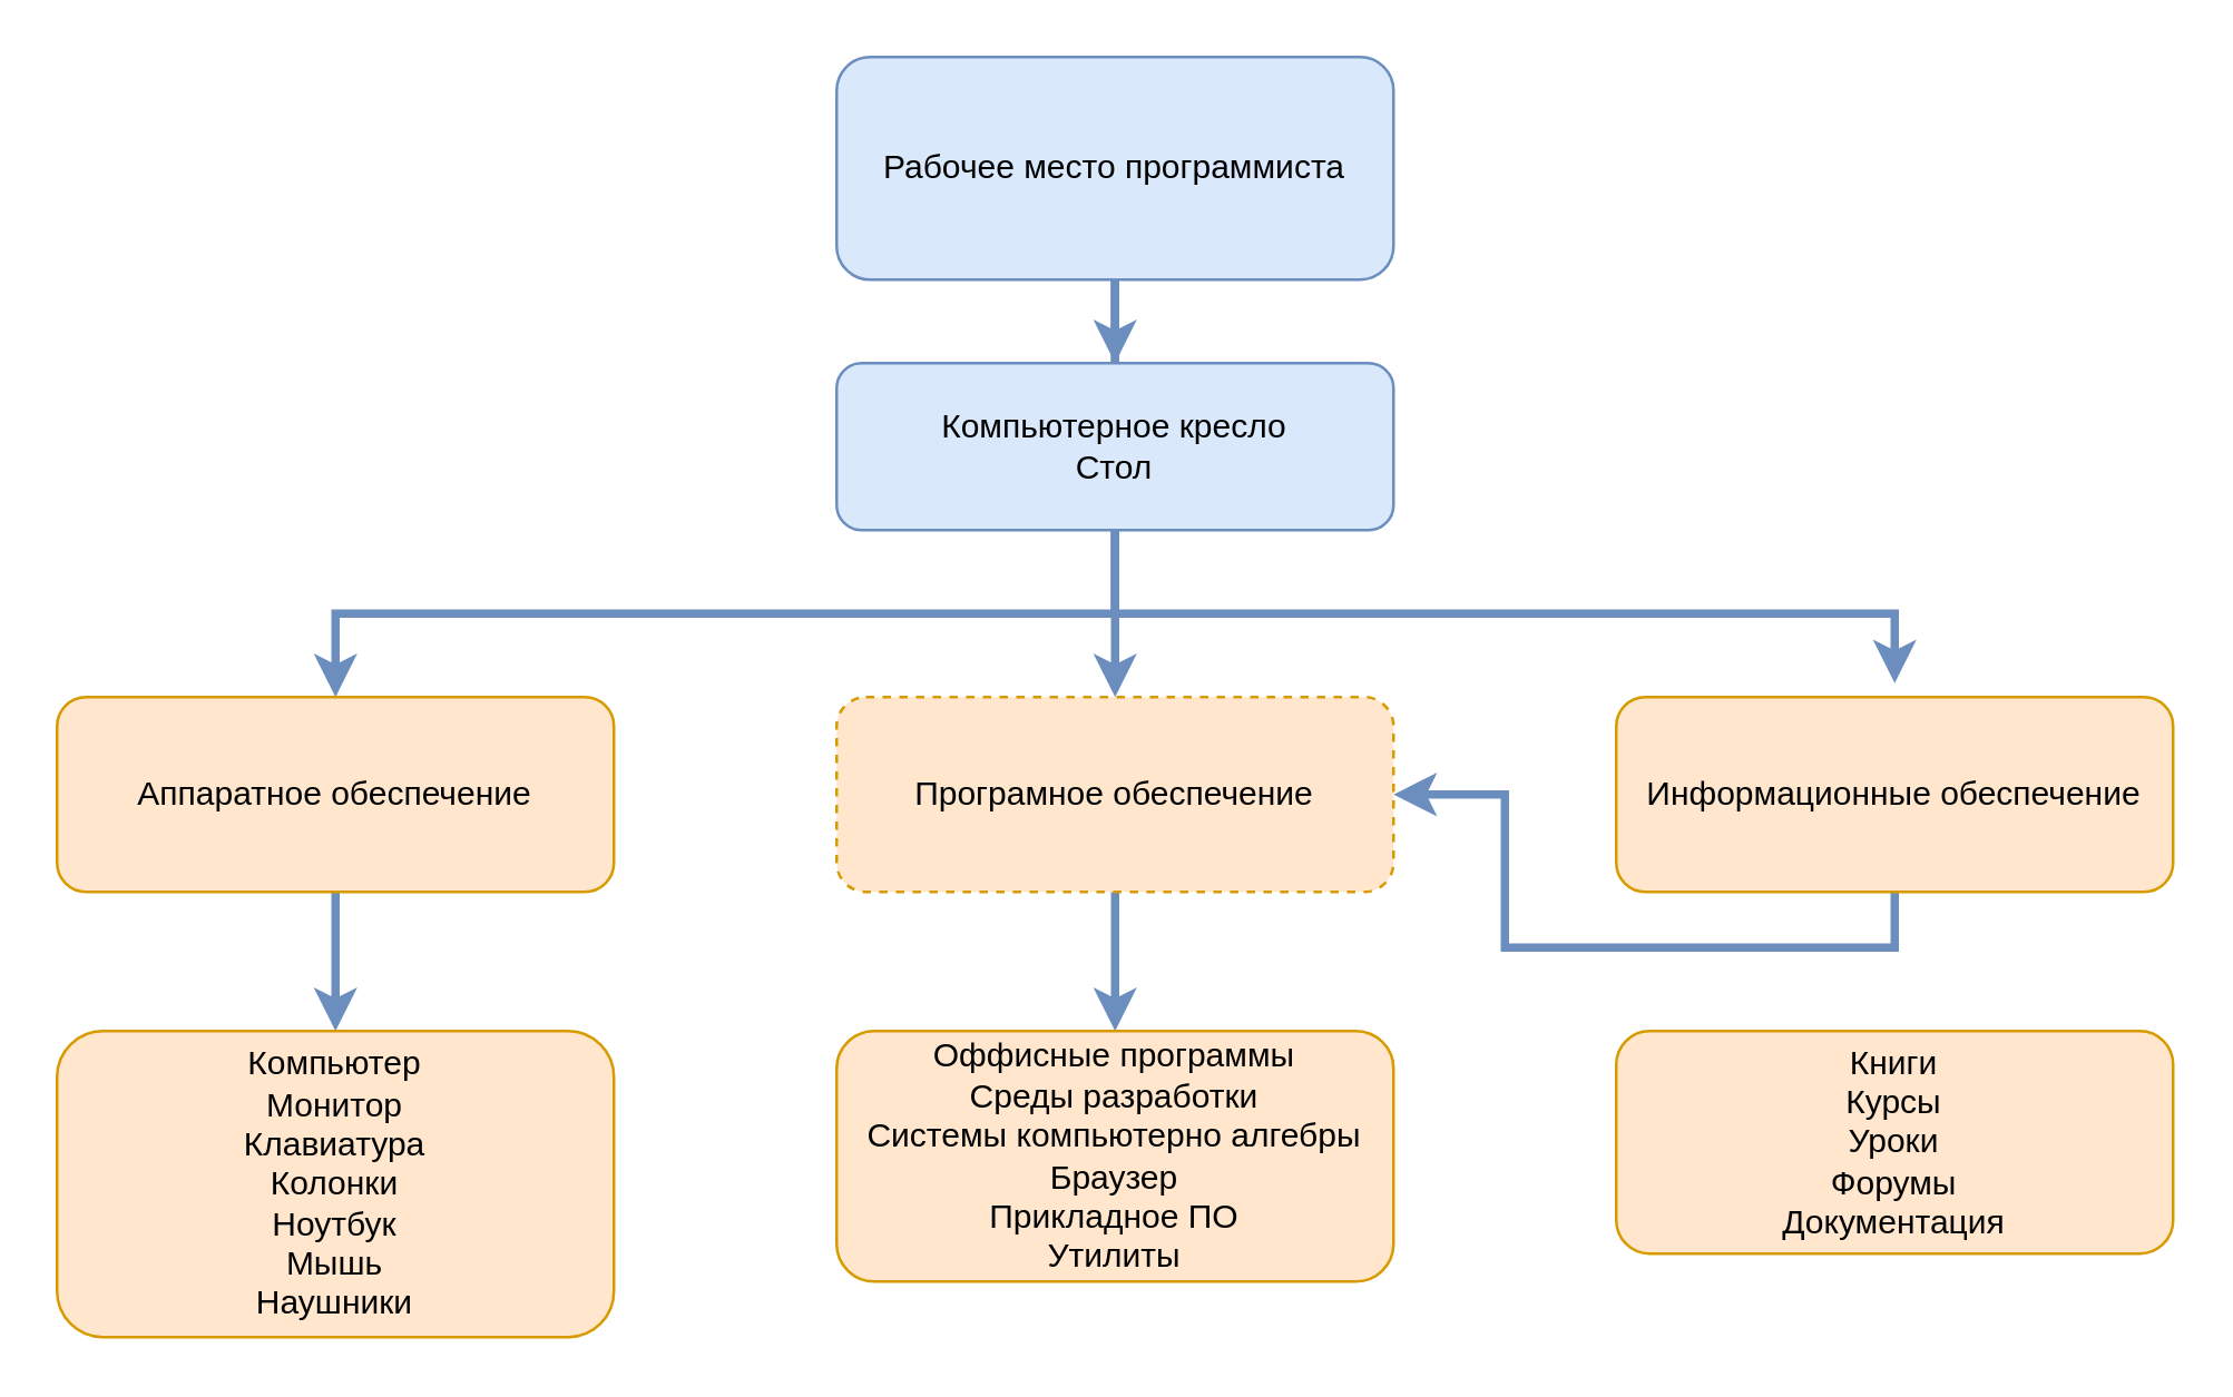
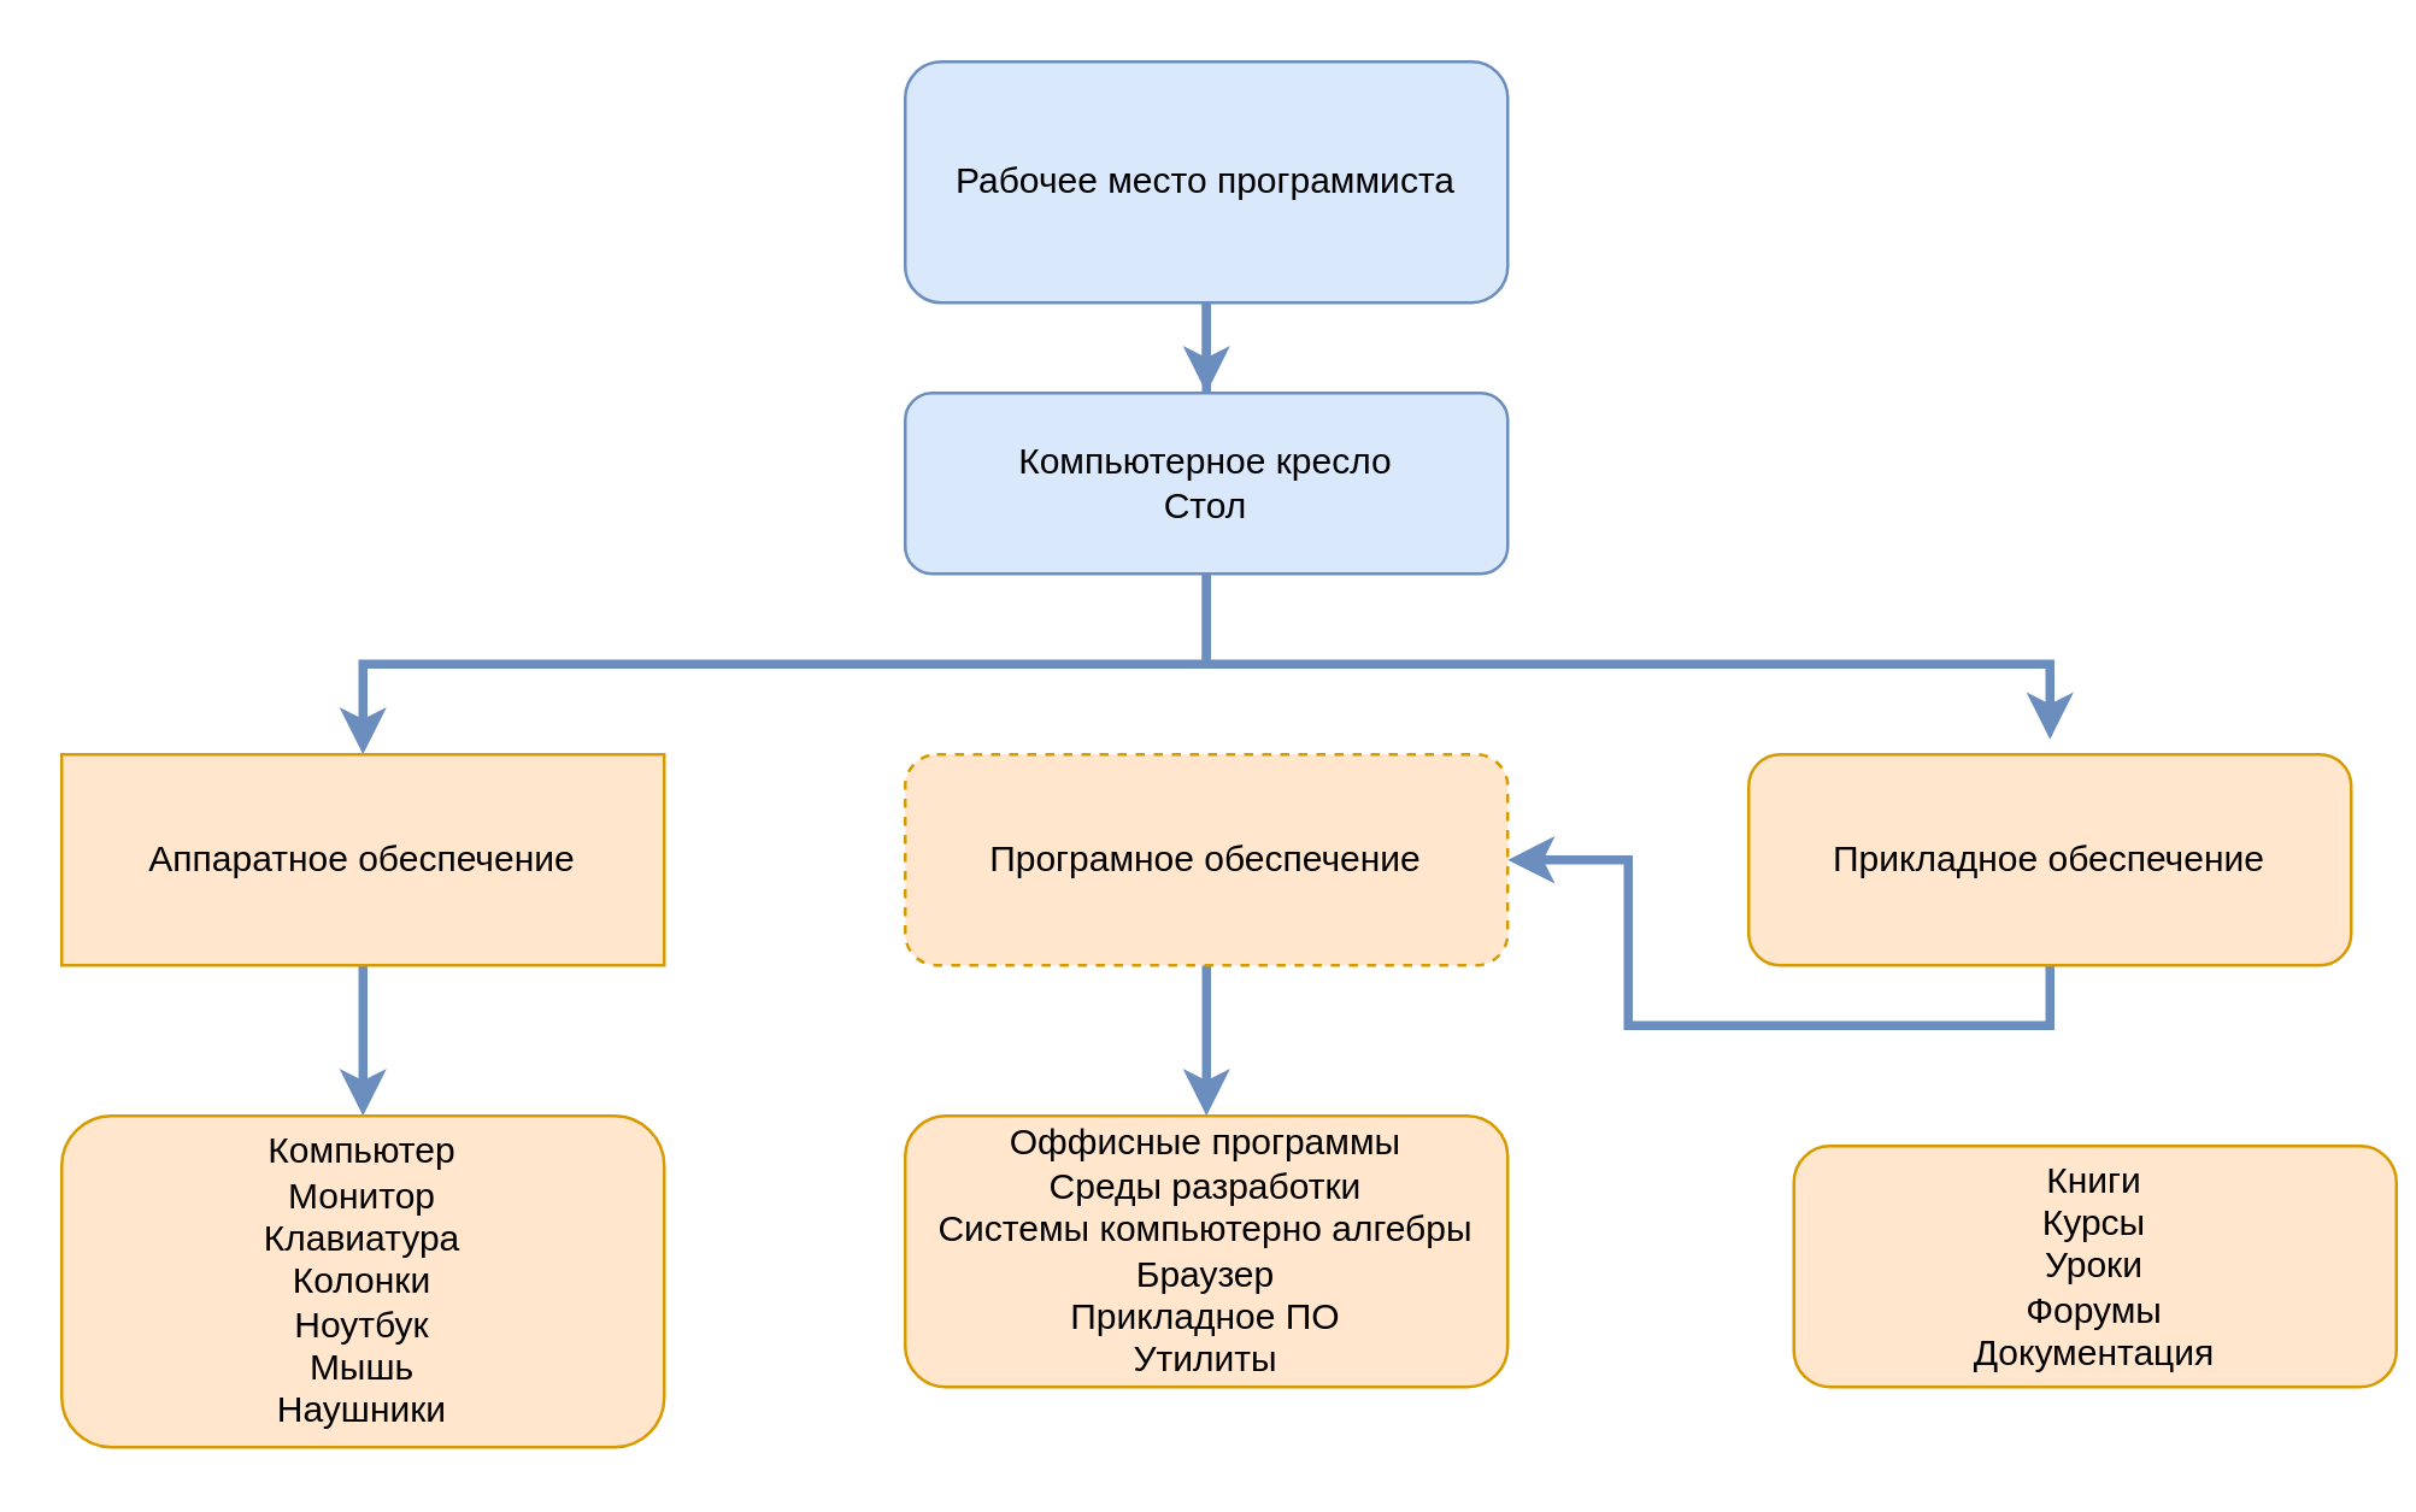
  <mxCell id="0" />
  <mxCell id="1" parent="0" />
- <mxCell id="2" style="edgeStyle=orthogonalEdgeStyle;rounded=0;orthogonalLoop=1;jettySize=auto;html=1;exitX=0.5;exitY=1;exitDx=0;exitDy=0;strokeWidth=3;fillColor=#dae8fc;strokeColor=#6c8ebf;curved=1;" parent="1" source="6" target="12" edge="1"><mxGeometry relative="1" as="geometry" /></mxCell>
  <mxCell id="3" style="edgeStyle=orthogonalEdgeStyle;rounded=0;orthogonalLoop=1;jettySize=auto;html=1;exitX=0.5;exitY=1;exitDx=0;exitDy=0;entryX=0.5;entryY=0;entryDx=0;entryDy=0;strokeWidth=3;fillColor=#dae8fc;strokeColor=#6c8ebf;" parent="1" edge="1"><mxGeometry relative="1" as="geometry"><Array as="points"><mxPoint x="400" y="220" /><mxPoint x="680" y="220" /></Array><mxPoint x="400" y="95" as="sourcePoint" /><mxPoint x="680" y="245" as="targetPoint" /></mxGeometry></mxCell>
  <mxCell id="4" style="edgeStyle=orthogonalEdgeStyle;rounded=0;orthogonalLoop=1;jettySize=auto;html=1;strokeWidth=3;fillColor=#dae8fc;strokeColor=#6c8ebf;" parent="1" target="8" edge="1"><mxGeometry relative="1" as="geometry"><mxPoint x="400" y="190" as="sourcePoint" /><Array as="points"><mxPoint x="400" y="220" /><mxPoint x="120" y="220" /></Array></mxGeometry></mxCell>
  <mxCell id="5" style="edgeStyle=orthogonalEdgeStyle;rounded=0;orthogonalLoop=1;jettySize=auto;html=1;exitX=0.5;exitY=1;exitDx=0;exitDy=0;fillColor=#dae8fc;strokeColor=#6c8ebf;strokeWidth=3;" edge="1" parent="1" source="6" target="16"><mxGeometry relative="1" as="geometry" /></mxCell>
  <mxCell id="6" value="Рабочее место программиста" style="rounded=1;whiteSpace=wrap;html=1;fillColor=#dae8fc;strokeColor=#6c8ebf;" parent="1" vertex="1"><mxGeometry x="300" y="20" width="200" height="80" as="geometry" /></mxCell>
  <mxCell id="7" style="edgeStyle=orthogonalEdgeStyle;rounded=0;orthogonalLoop=1;jettySize=auto;html=1;exitX=0.5;exitY=1;exitDx=0;exitDy=0;strokeWidth=3;fillColor=#dae8fc;strokeColor=#6c8ebf;" parent="1" source="8" target="13" edge="1"><mxGeometry relative="1" as="geometry" /></mxCell>
- <mxCell id="8" value="Аппаратное обеспечение" style="rounded=1;whiteSpace=wrap;html=1;fillColor=#ffe6cc;strokeColor=#d79b00;" parent="1" vertex="1"><mxGeometry x="20" y="250" width="200" height="70" as="geometry" /></mxCell>
+ <mxCell id="8" value="Аппаратное обеспечение" style="whiteSpace=wrap;html=1;fillColor=#ffe6cc;strokeColor=#d79b00;rounded=0;" parent="1" vertex="1"><mxGeometry x="20" y="250" width="200" height="70" as="geometry" /></mxCell>
  <mxCell id="9" style="edgeStyle=orthogonalEdgeStyle;rounded=0;orthogonalLoop=1;jettySize=auto;html=1;exitX=0.5;exitY=1;exitDx=0;exitDy=0;strokeWidth=3;fillColor=#dae8fc;strokeColor=#6c8ebf;" parent="1" source="10" target="12" edge="1"><mxGeometry relative="1" as="geometry" /></mxCell>
- <mxCell id="10" value="Информационные обеспечение" style="rounded=1;whiteSpace=wrap;html=1;fillColor=#ffe6cc;strokeColor=#d79b00;" parent="1" vertex="1"><mxGeometry x="580" y="250" width="200" height="70" as="geometry" /></mxCell>
+ <mxCell id="10" value="Прикладное обеспечение" style="rounded=1;whiteSpace=wrap;html=1;fillColor=#ffe6cc;strokeColor=#d79b00;" parent="1" vertex="1"><mxGeometry x="580" y="250" width="200" height="70" as="geometry" /></mxCell>
  <mxCell id="11" style="edgeStyle=orthogonalEdgeStyle;rounded=0;orthogonalLoop=1;jettySize=auto;html=1;exitX=0.5;exitY=1;exitDx=0;exitDy=0;strokeWidth=3;fillColor=#dae8fc;strokeColor=#6c8ebf;" parent="1" source="12" edge="1"><mxGeometry relative="1" as="geometry"><mxPoint x="400" y="370" as="targetPoint" /></mxGeometry></mxCell>
  <mxCell id="12" value="Програмное обеспечение" style="rounded=1;whiteSpace=wrap;html=1;fillColor=#ffe6cc;strokeColor=#d79b00;dashed=1;" parent="1" vertex="1"><mxGeometry x="300" y="250" width="200" height="70" as="geometry" /></mxCell>
  <mxCell id="13" value="Компьютер&lt;br&gt;Монитор&lt;br&gt;Клавиатура&lt;br&gt;Колонки&lt;br&gt;Ноутбук&lt;br&gt;Мышь&lt;br&gt;Наушники&lt;br&gt;" style="rounded=1;whiteSpace=wrap;html=1;fillColor=#ffe6cc;strokeColor=#d79b00;" parent="1" vertex="1"><mxGeometry x="20" y="370" width="200" height="110" as="geometry" /></mxCell>
  <mxCell id="14" value="Оффисные программы&lt;br&gt;Среды разработки&lt;br&gt;Системы компьютерно алгебры&lt;br&gt;Браузер&lt;br&gt;Прикладное ПО&lt;br&gt;Утилиты" style="rounded=1;whiteSpace=wrap;html=1;fillColor=#ffe6cc;strokeColor=#d79b00;" parent="1" vertex="1"><mxGeometry x="300" y="370" width="200" height="90" as="geometry" /></mxCell>
- <mxCell id="15" value="Книги&lt;br&gt;Курсы&lt;br&gt;Уроки&lt;br&gt;Форумы&lt;br&gt;Документация" style="rounded=1;whiteSpace=wrap;html=1;fillColor=#ffe6cc;strokeColor=#d79b00;" parent="1" vertex="1"><mxGeometry x="580" y="370" width="200" height="80" as="geometry" /></mxCell>
+ <mxCell id="15" value="Книги&lt;br&gt;Курсы&lt;br&gt;Уроки&lt;br&gt;Форумы&lt;br&gt;Документация" style="rounded=1;whiteSpace=wrap;html=1;fillColor=#ffe6cc;strokeColor=#d79b00;" parent="1" vertex="1"><mxGeometry x="595" y="380" width="200" height="80" as="geometry" /></mxCell>
  <mxCell id="16" value="Компьютерное кресло&lt;br&gt;Стол" style="rounded=1;whiteSpace=wrap;html=1;fillColor=#dae8fc;strokeColor=#6c8ebf;" vertex="1" parent="1"><mxGeometry x="300" y="130" width="200" height="60" as="geometry" /></mxCell>
